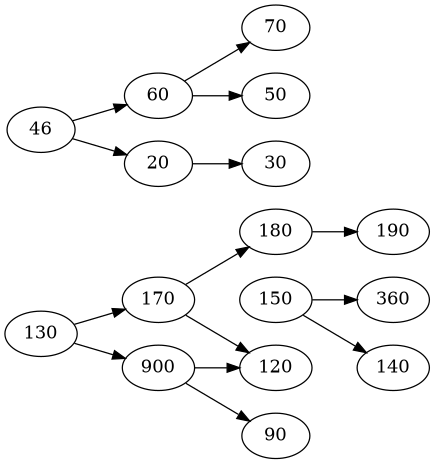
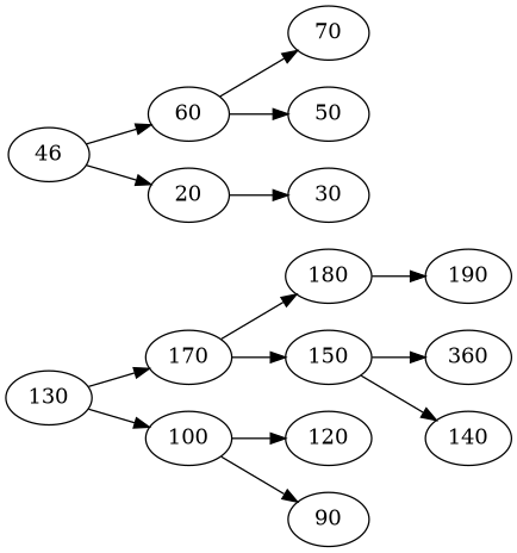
  digraph {
    rankdir=LR
    130
    170
-   100 [label=900]
+   100
    n4 [label=46]
    60
    20
    180
    150
    120
    90
    190
    n12 [label=360]
    140
    70
    50
    30
    130 -> 170
    130 -> 100
    170 -> 180
-   170 -> 120
+   170 -> 150
    100 -> 120
    100 -> 90
    n4 -> 60
    n4 -> 20
    60 -> 70
    60 -> 50
    20 -> 30
    180 -> 190
    150 -> n12
    150 -> 140
  }
